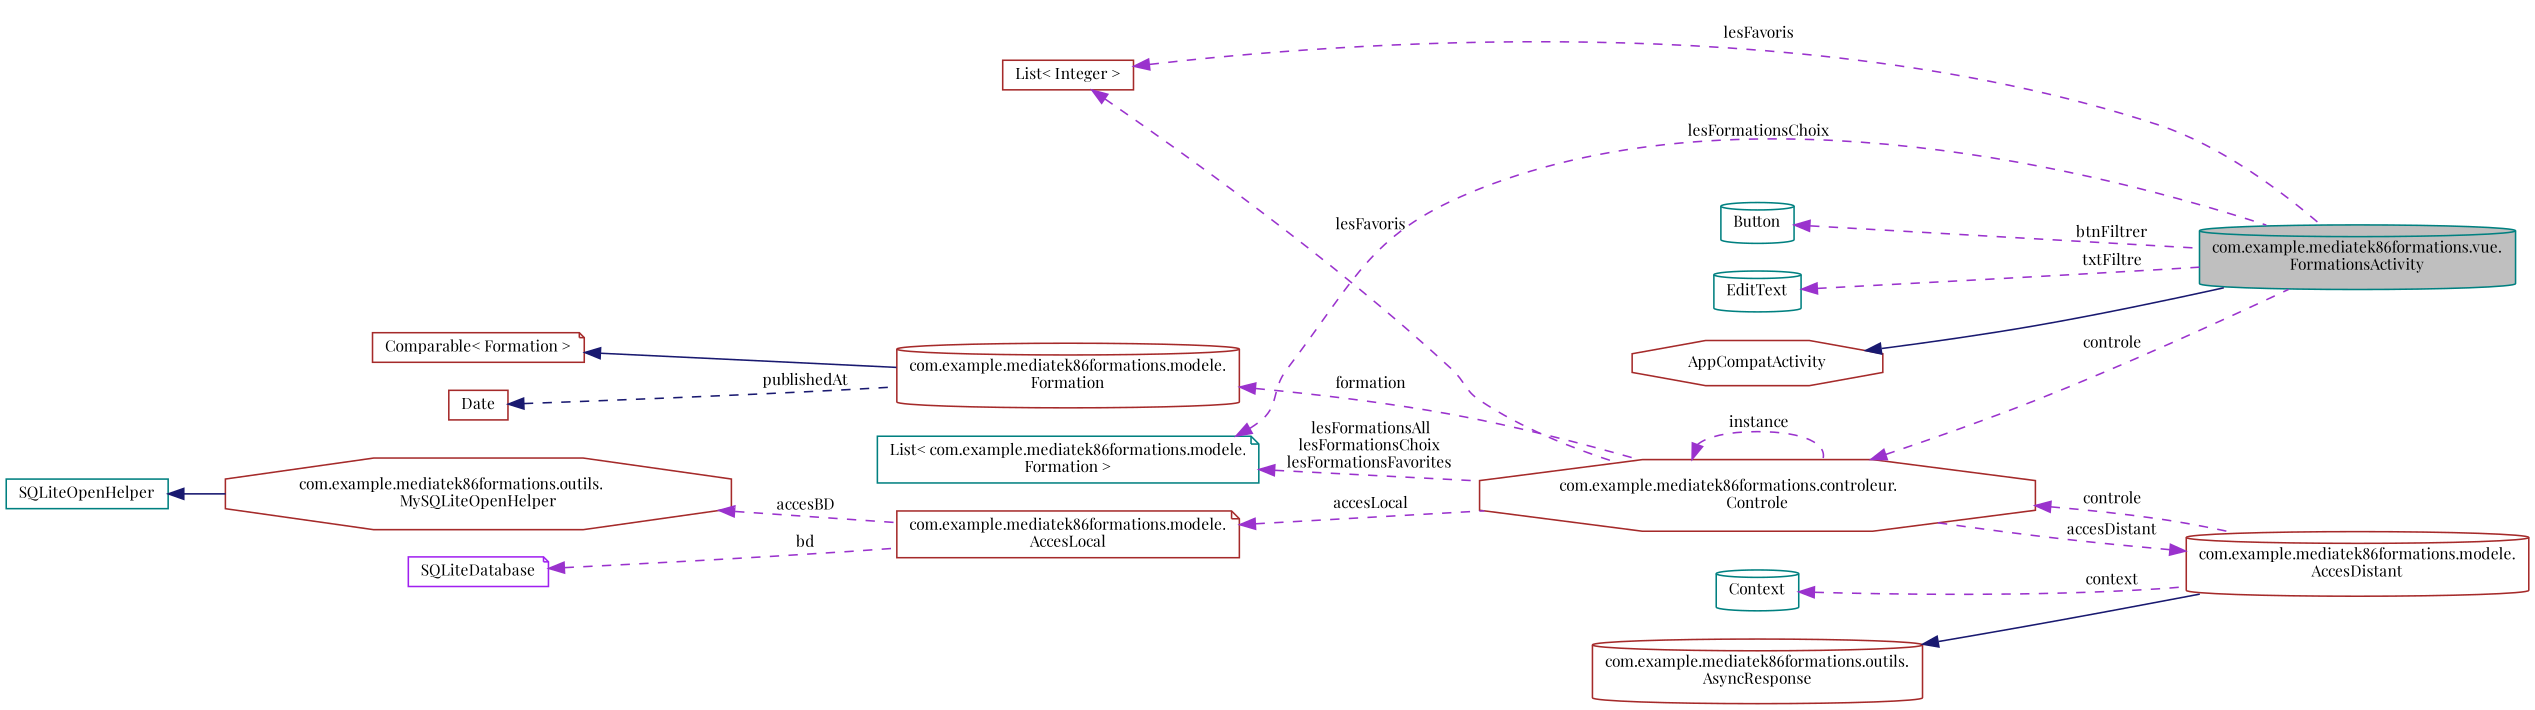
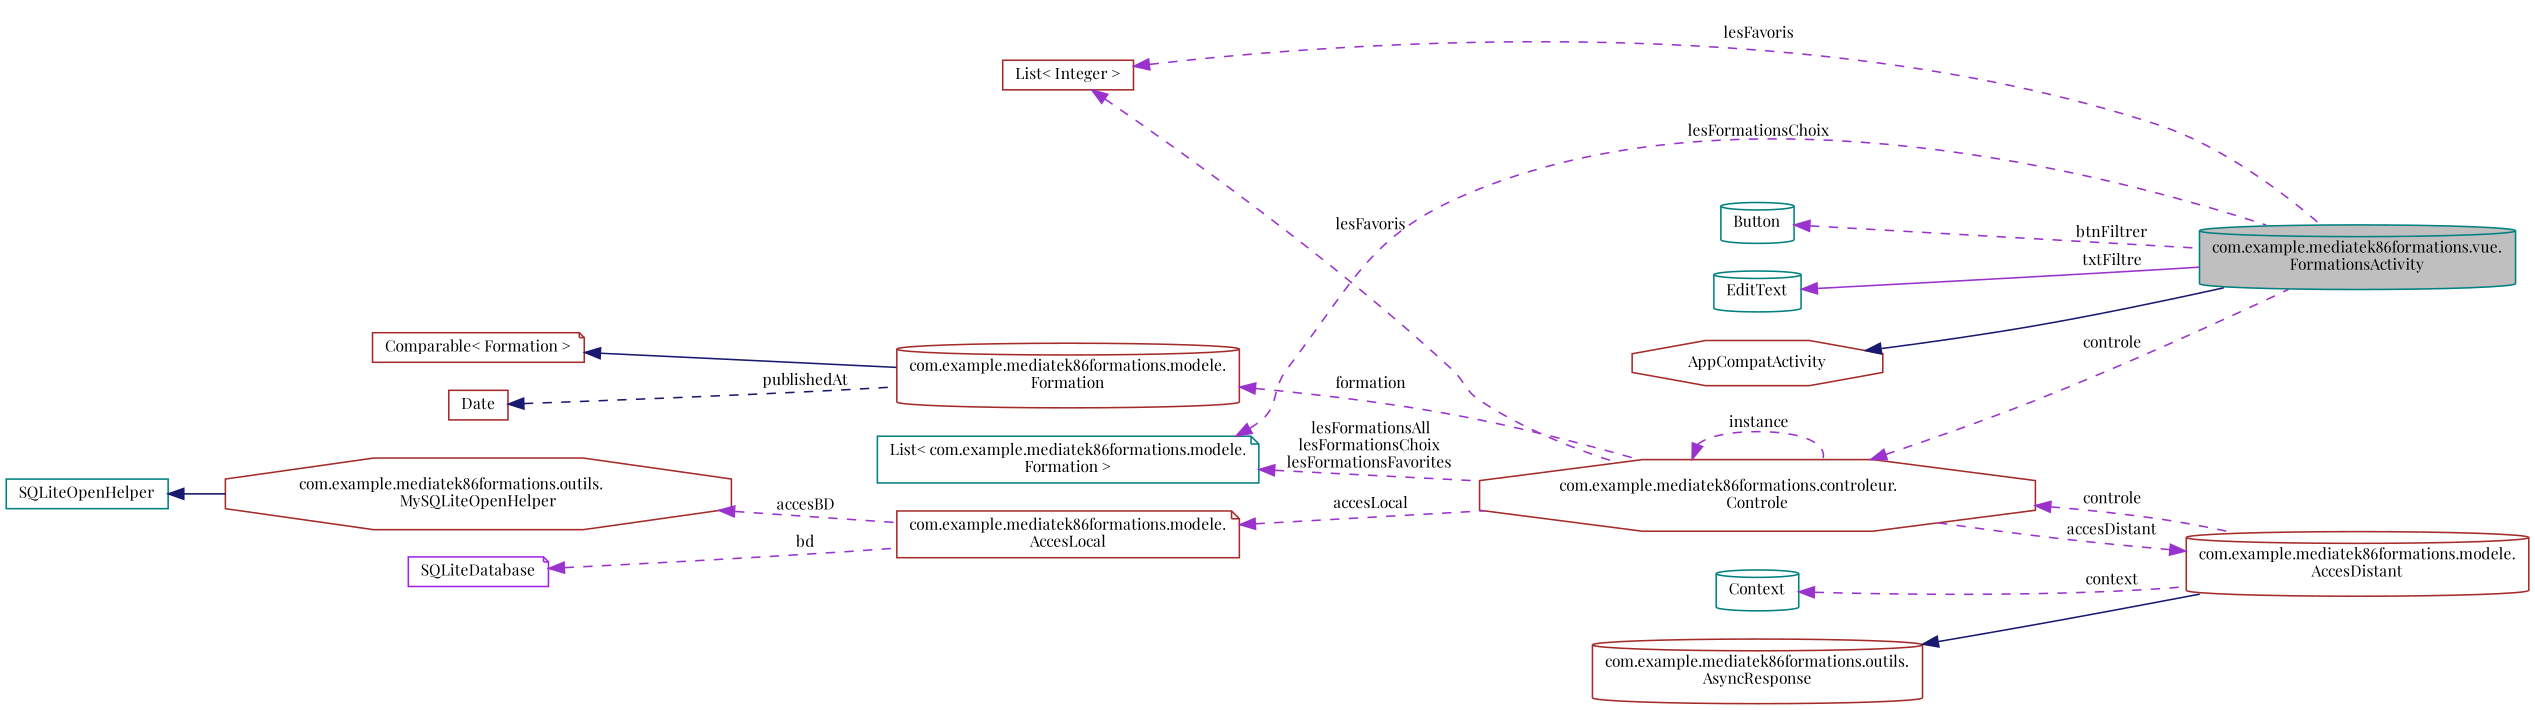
  digraph {
    fontname="Playfair Display"
    rankdir=LR
    node [color=brown fillcolor=white fontname="Playfair Display" fontsize=10 shape=cylinder style=filled]
    edge [color=darkorchid3 dir=back fontname="Playfair Display" fontsize=10 labelfontname=Helvetica labelfontsize=10 style=dashed]
    n1 [color=teal fillcolor=grey75 fontcolor=black height=0.2 label="com.example.mediatek86formations.vue.\lFormationsActivity" width=0.4]
    n2 [height=0.2 label=AppCompatActivity shape=octagon width=0.4]
    n3 [height=0.2 label="com.example.mediatek86formations.controleur.\lControle" shape=octagon width=0.4]
    n4 [height=0.2 label="com.example.mediatek86formations.modele.\lAccesDistant" width=0.4]
    n5 [height=0.2 label="com.example.mediatek86formations.modele.\lFormation" width=0.4]
    n6 [height=0.2 label="Comparable\< Formation \>" shape=note width=0.4]
    n7 [height=0.2 label=Date shape=box width=0.4]
    n8 [color=teal height=0.2 label="List\< com.example.mediatek86formations.modele.\lFormation \>" shape=note width=0.4]
    n9 [height=0.2 label="List\< Integer \>" shape=box width=0.4]
    n10 [height=0.2 label="com.example.mediatek86formations.modele.\lAccesLocal" shape=note width=0.4]
    n11 [height=0.2 label="com.example.mediatek86formations.outils.\lMySQLiteOpenHelper" shape=octagon width=0.4]
    n12 [color=teal height=0.2 label=SQLiteOpenHelper shape=box width=0.4]
    n13 [color=purple height=0.2 label=SQLiteDatabase shape=note width=0.4]
    n14 [height=0.2 label="com.example.mediatek86formations.outils.\lAsyncResponse" width=0.4]
    n15 [color=teal height=0.2 label=Context width=0.4]
    n16 [color=teal height=0.2 label=Button width=0.4]
    n17 [color=teal height=0.2 label=EditText width=0.4]
    n2 -> n1 [color=midnightblue style=solid]
    n3 -> n1 [label=" controle"]
    n3 -> n3 [label=" instance"]
    n3 -> n4 [label=" controle"]
    n4 -> n3 [label=" accesDistant"]
    n5 -> n3 [label=" formation"]
    n6 -> n5 [color=midnightblue style=solid]
    n7 -> n5 [color=midnightblue label=" publishedAt"]
    n8 -> n1 [label=" lesFormationsChoix"]
    n8 -> n3 [label=" lesFormationsAll\nlesFormationsChoix\nlesFormationsFavorites"]
    n9 -> n1 [label=" lesFavoris"]
    n9 -> n3 [label=" lesFavoris"]
    n10 -> n3 [label=" accesLocal"]
    n11 -> n10 [label=" accesBD"]
    n12 -> n11 [color=midnightblue style=solid]
    n13 -> n10 [label=" bd"]
    n14 -> n4 [color=midnightblue style=solid]
    n15 -> n4 [label=" context"]
    n16 -> n1 [label=" btnFiltrer"]
-   n17 -> n1 [label=" txtFiltre"]
+   n17 -> n1 [label=" txtFiltre" style=solid]
  }
